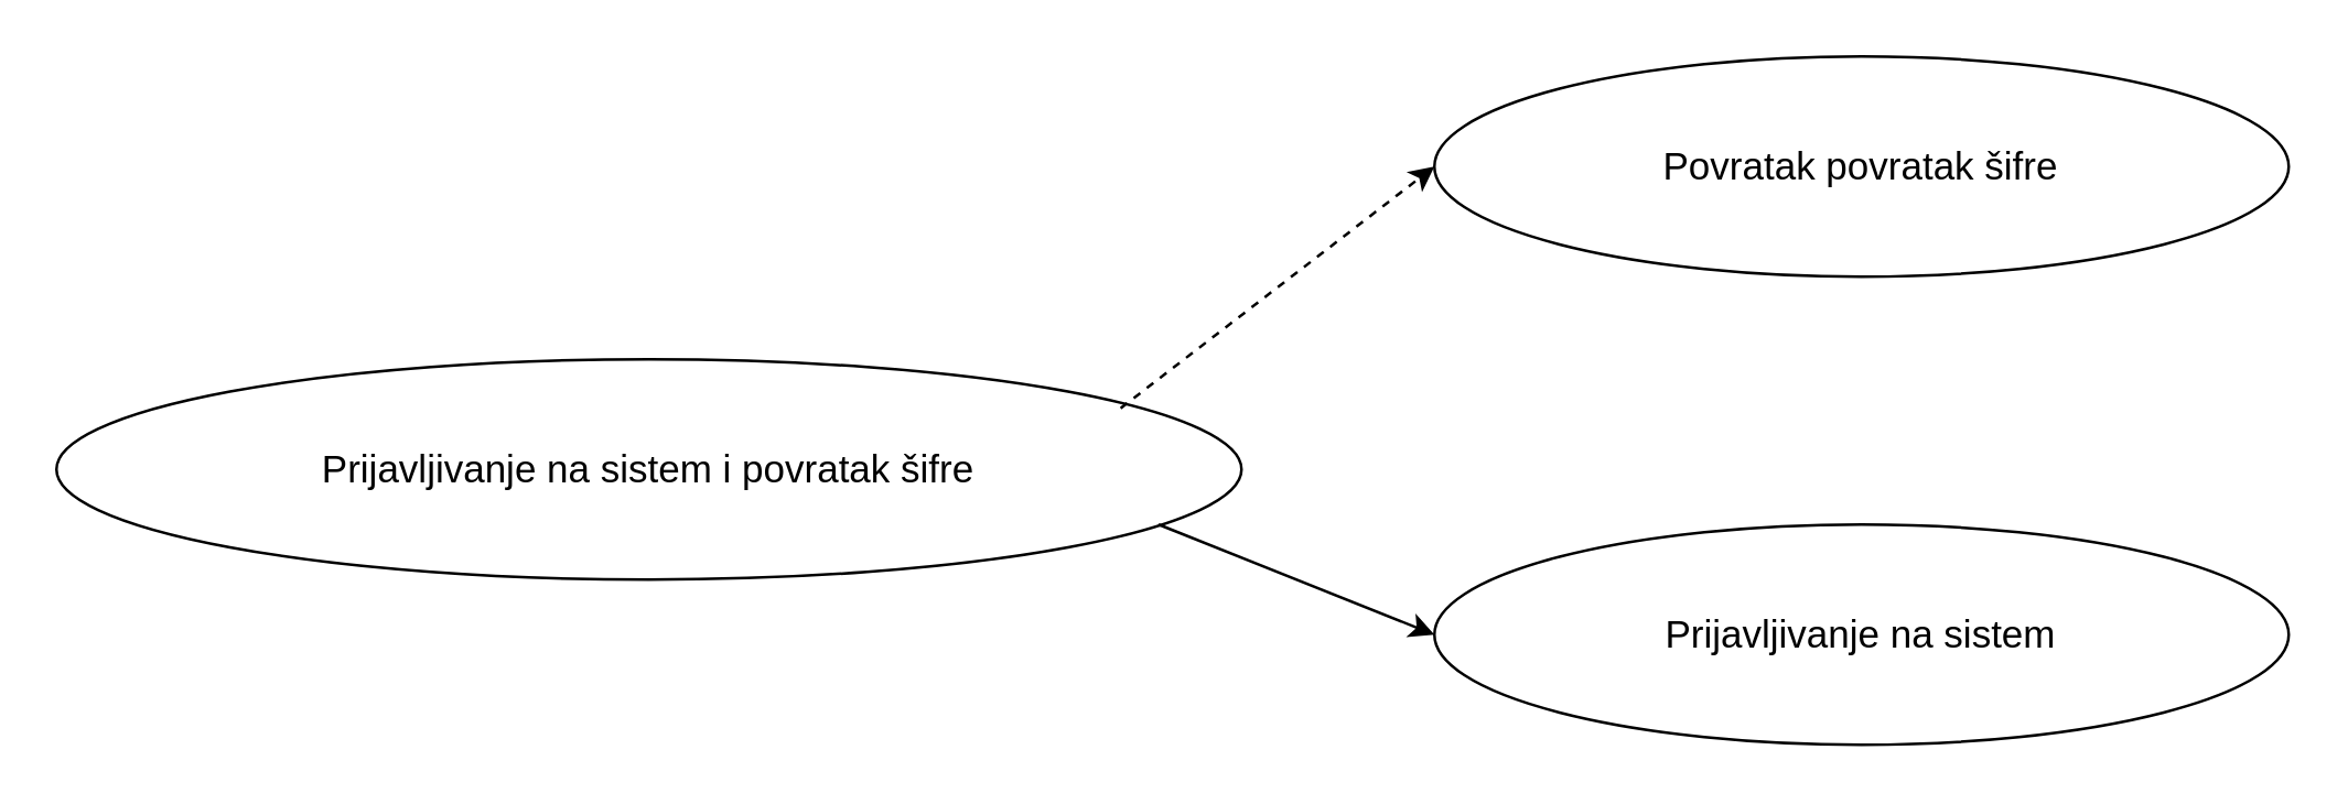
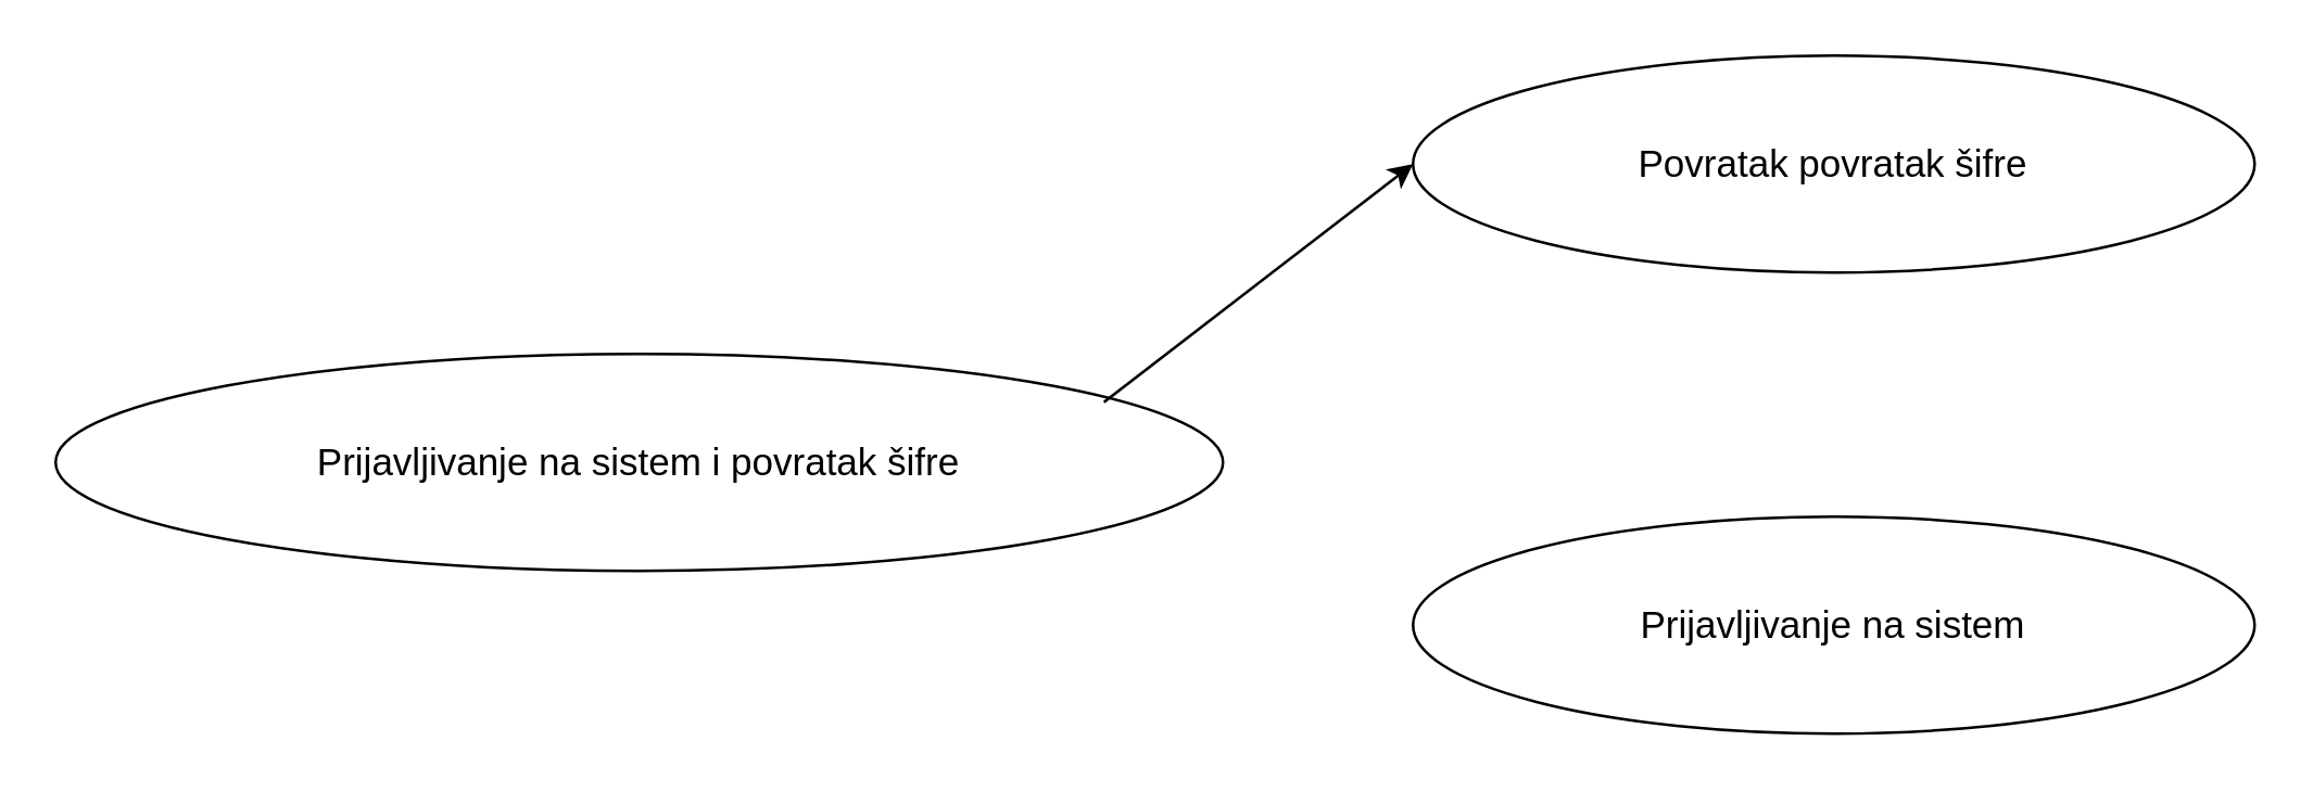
  <mxCell id="0" />
  <mxCell id="1" parent="0" />
  <mxCell id="2" value="Prijavljivanje na sistem i povratak&amp;nbsp;šifre" style="ellipse;whiteSpace=wrap;html=1;fontSize=14;" parent="1" vertex="1"><mxGeometry x="20" y="130" width="430" height="80" as="geometry" /></mxCell>
  <mxCell id="3" value="Povratak povratak&amp;nbsp;šifre" style="ellipse;whiteSpace=wrap;html=1;fontSize=14;" parent="1" vertex="1"><mxGeometry x="520" y="20" width="310" height="80" as="geometry" /></mxCell>
  <mxCell id="4" value="Prijavljivanje na sistem" style="ellipse;whiteSpace=wrap;html=1;fontSize=14;" parent="1" vertex="1"><mxGeometry x="520" y="190" width="310" height="80" as="geometry" /></mxCell>
- <mxCell id="5" value="" style="endArrow=classic;html=1;rounded=0;exitX=0.898;exitY=0.222;exitDx=0;exitDy=0;exitPerimeter=0;entryX=0;entryY=0.5;entryDx=0;entryDy=0;dashed=1;" parent="1" source="2" target="3" edge="1"><mxGeometry width="50" height="50" relative="1" as="geometry"><mxPoint x="410" y="200" as="sourcePoint" /><mxPoint x="460" y="150" as="targetPoint" /></mxGeometry></mxCell>
- <mxCell id="6" value="" style="endArrow=classic;html=1;rounded=0;entryX=0;entryY=0.5;entryDx=0;entryDy=0;exitX=0.93;exitY=0.75;exitDx=0;exitDy=0;exitPerimeter=0;" parent="1" source="2" target="4" edge="1"><mxGeometry width="50" height="50" relative="1" as="geometry"><mxPoint x="410" y="200" as="sourcePoint" /><mxPoint x="460" y="150" as="targetPoint" /></mxGeometry></mxCell>
+ <mxCell id="5" value="" style="endArrow=classic;html=1;rounded=0;exitX=0.898;exitY=0.222;exitDx=0;exitDy=0;exitPerimeter=0;entryX=0;entryY=0.5;entryDx=0;entryDy=0;" parent="1" source="2" target="3" edge="1"><mxGeometry width="50" height="50" relative="1" as="geometry"><mxPoint x="410" y="200" as="sourcePoint" /><mxPoint x="460" y="150" as="targetPoint" /></mxGeometry></mxCell>
